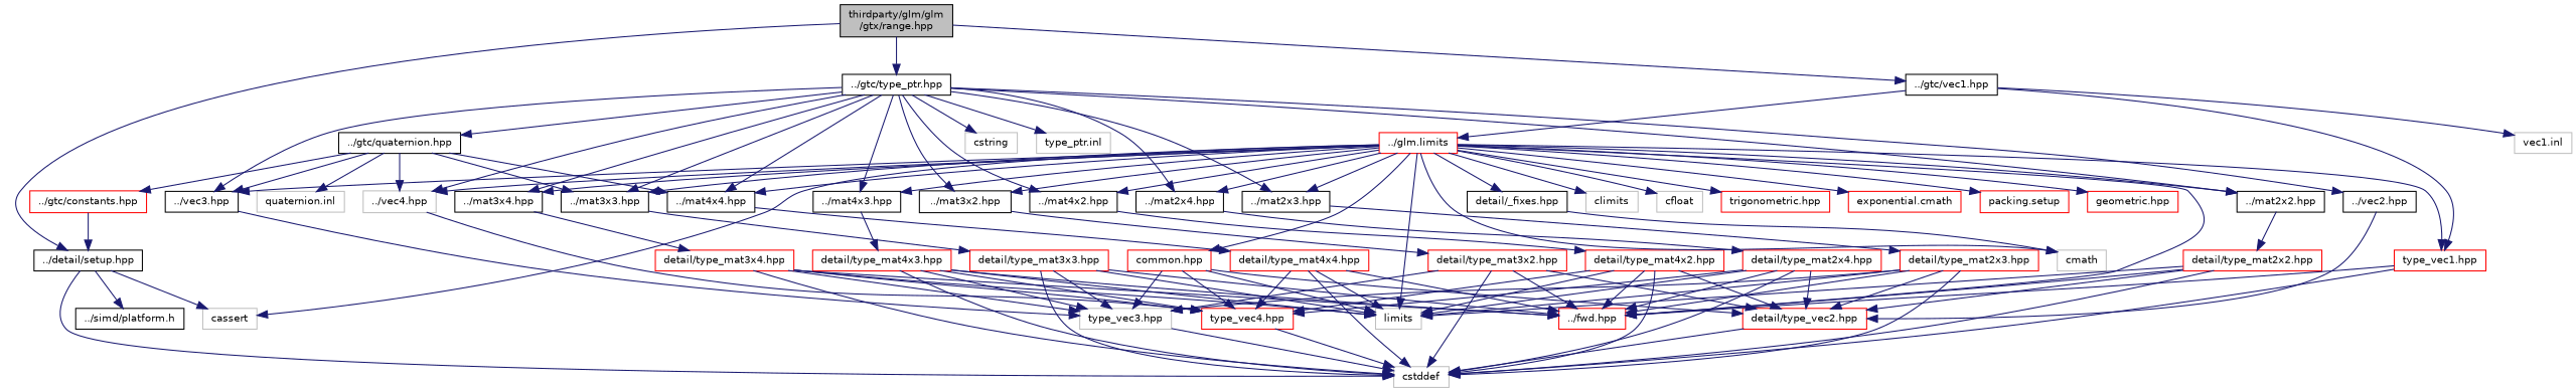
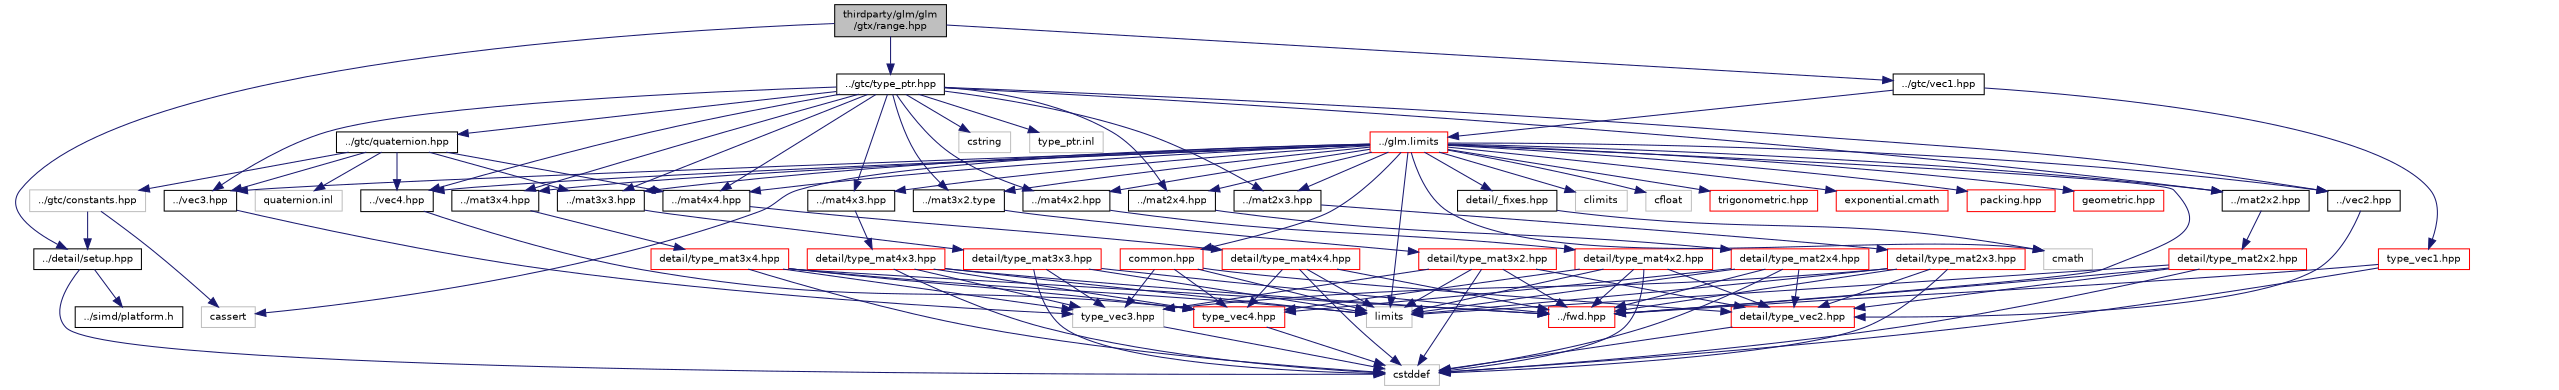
  digraph {
    node [color=red fillcolor=white fontname=Helvetica fontsize=10 shape=record style=filled]
    edge [color=midnightblue fontname=Helvetica fontsize=10 labelfontname=Helvetica labelfontsize=10 style=solid]
    n1 [color=black fillcolor=grey75 fontcolor=black height=0.2 label="thirdparty/glm/glm\l/gtx/range.hpp" width=0.4]
    n2 [color=black height=0.2 label="../detail/setup.hpp" width=0.4]
    n3 [color=black height=0.2 label="../gtc/type_ptr.hpp" width=0.4]
    n4 [color=black height=0.2 label="../gtc/vec1.hpp" width=0.4]
    n5 [color=grey75 height=0.2 label=cassert width=0.4]
    n6 [color=grey75 height=0.2 label=cstddef width=0.4]
    n7 [color=black height=0.2 label="../simd/platform.h" width=0.4]
    n8 [color=black height=0.2 label="../gtc/quaternion.hpp" width=0.4]
    n9 [color=black height=0.2 label="../mat3x3.hpp" width=0.4]
    n10 [color=black height=0.2 label="../mat4x4.hpp" width=0.4]
    n11 [color=black height=0.2 label="../vec3.hpp" width=0.4]
-   n12 [color=grey75 height=0.2 label="../vec4.hpp" width=0.4]
+   n12 [color=black height=0.2 label="../vec4.hpp" width=0.4]
    n13 [color=black height=0.2 label="../vec2.hpp" width=0.4]
    n14 [color=black height=0.2 label="../mat2x2.hpp" width=0.4]
    n15 [color=black height=0.2 label="../mat2x3.hpp" width=0.4]
    n16 [color=black height=0.2 label="../mat2x4.hpp" width=0.4]
-   n17 [color=black height=0.2 label="../mat3x2.hpp" width=0.4]
+   n17 [color=black height=0.2 label="../mat3x2.type" width=0.4]
    n18 [color=black height=0.2 label="../mat3x4.hpp" width=0.4]
    n19 [color=black height=0.2 label="../mat4x2.hpp" width=0.4]
    n20 [color=black height=0.2 label="../mat4x3.hpp" width=0.4]
    n21 [color=grey75 height=0.2 label=cstring width=0.4]
    n22 [color=grey75 height=0.2 label="type_ptr.inl" width=0.4]
    n23 [height=0.2 label="../glm.limits" width=0.4]
    n24 [height=0.2 label="type_vec1.hpp" width=0.4]
-   n25 [color=grey75 height=0.2 label="vec1.inl" width=0.4]
-   n26 [height=0.2 label="../gtc/constants.hpp" width=0.4]
+   n26 [color=grey75 height=0.2 label="../gtc/constants.hpp" width=0.4]
    n27 [color=grey75 height=0.2 label="quaternion.inl" width=0.4]
    n28 [height=0.2 label="detail/type_mat3x3.hpp" width=0.4]
    n29 [height=0.2 label="detail/type_mat4x4.hpp" width=0.4]
    n30 [color=grey75 height=0.2 label="type_vec3.hpp" width=0.4]
    n31 [height=0.2 label="type_vec4.hpp" width=0.4]
    n32 [height=0.2 label="detail/type_vec2.hpp" width=0.4]
    n33 [height=0.2 label="detail/type_mat2x2.hpp" width=0.4]
    n34 [height=0.2 label="detail/type_mat2x3.hpp" width=0.4]
    n35 [height=0.2 label="detail/type_mat2x4.hpp" width=0.4]
    n36 [height=0.2 label="detail/type_mat3x2.hpp" width=0.4]
    n37 [height=0.2 label="detail/type_mat3x4.hpp" width=0.4]
    n38 [height=0.2 label="detail/type_mat4x2.hpp" width=0.4]
    n39 [height=0.2 label="detail/type_mat4x3.hpp" width=0.4]
    n40 [height=0.2 label="../fwd.hpp" width=0.4]
    n41 [color=grey75 height=0.2 label=limits width=0.4]
    n42 [color=black height=0.2 label="detail/_fixes.hpp" width=0.4]
    n43 [color=grey75 height=0.2 label=cmath width=0.4]
    n44 [color=grey75 height=0.2 label=climits width=0.4]
    n45 [color=grey75 height=0.2 label=cfloat width=0.4]
    n46 [height=0.2 label="trigonometric.hpp" width=0.4]
    n47 [height=0.2 label="exponential.cmath" width=0.4]
    n48 [height=0.2 label="common.hpp" width=0.4]
-   n49 [height=0.2 label="packing.setup" width=0.4]
+   n49 [height=0.2 label="packing.hpp" width=0.4]
    n50 [height=0.2 label="geometric.hpp" width=0.4]
    n1 -> n2
    n1 -> n3
    n1 -> n4
-   n2 -> n5
+   n26 -> n5
    n2 -> n6
    n2 -> n7
    n3 -> n8
    n3 -> n9
    n3 -> n10
    n3 -> n11
    n3 -> n12
    n3 -> n13
    n3 -> n14
    n3 -> n15
    n3 -> n16
    n3 -> n17
    n3 -> n18
    n3 -> n19
    n3 -> n20
    n3 -> n21
    n3 -> n22
    n4 -> n23
    n4 -> n24
-   n4 -> n25
    n8 -> n9
    n8 -> n10
    n8 -> n11
    n8 -> n12
    n8 -> n26
    n8 -> n27
    n9 -> n28
    n10 -> n29
    n11 -> n30
    n12 -> n31
    n13 -> n32
    n14 -> n33
    n15 -> n34
    n16 -> n35
    n17 -> n36
    n18 -> n37
    n19 -> n38
    n20 -> n39
    n23 -> n5
    n23 -> n9
    n23 -> n10
    n23 -> n11
    n23 -> n12
-   n23 -> n24
+   n23 -> n13
    n23 -> n14
    n23 -> n15
    n23 -> n16
    n23 -> n17
    n23 -> n18
    n23 -> n19
    n23 -> n20
    n23 -> n40
    n23 -> n41
    n23 -> n42
    n23 -> n43
    n23 -> n44
    n23 -> n45
    n23 -> n46
    n23 -> n47
    n23 -> n48
    n23 -> n49
    n23 -> n50
    n24 -> n6
    n24 -> n40
    n26 -> n2
    n28 -> n6
    n28 -> n30
    n28 -> n40
    n28 -> n41
    n29 -> n6
    n29 -> n31
    n29 -> n40
    n29 -> n41
    n30 -> n6
    n31 -> n6
    n32 -> n6
    n33 -> n6
    n33 -> n32
    n33 -> n40
    n33 -> n41
    n34 -> n6
    n34 -> n30
    n34 -> n32
    n34 -> n40
    n34 -> n41
    n35 -> n6
    n35 -> n31
    n35 -> n32
    n35 -> n40
    n35 -> n41
    n36 -> n6
    n36 -> n30
    n36 -> n32
    n36 -> n40
+   n36 -> n41
    n37 -> n6
    n37 -> n30
    n37 -> n31
    n37 -> n40
    n37 -> n41
    n38 -> n6
    n38 -> n31
    n38 -> n32
    n38 -> n40
    n38 -> n41
    n39 -> n6
    n39 -> n30
    n39 -> n31
    n39 -> n40
    n39 -> n41
    n42 -> n43
    n48 -> n30
    n48 -> n31
    n48 -> n32
    n48 -> n41
  }
